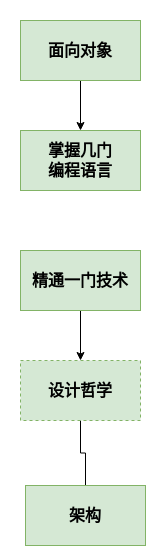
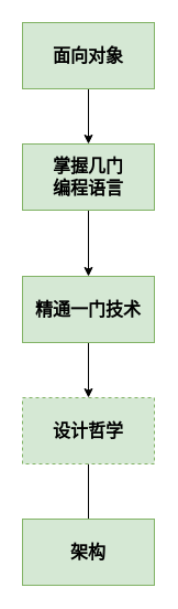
  <mxCell id="0" />
  <mxCell id="1" parent="0" />
  <mxCell id="2" style="edgeStyle=orthogonalEdgeStyle;rounded=0;orthogonalLoop=1;jettySize=auto;html=1;exitX=0.5;exitY=1;exitDx=0;exitDy=0;entryX=0.5;entryY=0;entryDx=0;entryDy=0;fontSize=16;" edge="1" parent="1" source="3" target="5"><mxGeometry relative="1" as="geometry" /></mxCell>
  <mxCell id="3" value="面向对象" style="rounded=0;whiteSpace=wrap;html=1;fillColor=#d5e8d4;strokeColor=#82b366;fontFamily=楷体;fontStyle=1;fontSize=16;" vertex="1" parent="1"><mxGeometry x="20" y="20" width="120" height="60" as="geometry" /></mxCell>
+ <mxCell id="4" style="edgeStyle=orthogonalEdgeStyle;rounded=0;orthogonalLoop=1;jettySize=auto;html=1;exitX=0.5;exitY=1;exitDx=0;exitDy=0;entryX=0.5;entryY=0;entryDx=0;entryDy=0;fontSize=16;" edge="1" parent="1" source="5" target="7"><mxGeometry relative="1" as="geometry" /></mxCell>
  <mxCell id="5" value="掌握几门&lt;br&gt;编程语言" style="rounded=0;whiteSpace=wrap;html=1;fillColor=#d5e8d4;strokeColor=#82b366;fontFamily=楷体;fontStyle=1;fontSize=16;" vertex="1" parent="1"><mxGeometry x="20" y="130" width="120" height="60" as="geometry" /></mxCell>
  <mxCell id="6" style="edgeStyle=orthogonalEdgeStyle;rounded=0;orthogonalLoop=1;jettySize=auto;html=1;exitX=0.5;exitY=1;exitDx=0;exitDy=0;entryX=0.5;entryY=0;entryDx=0;entryDy=0;fontSize=16;" edge="1" parent="1" source="7" target="9"><mxGeometry relative="1" as="geometry" /></mxCell>
  <mxCell id="7" value="精通一门技术" style="rounded=0;whiteSpace=wrap;html=1;fillColor=#d5e8d4;strokeColor=#82b366;fontFamily=楷体;fontStyle=1;fontSize=16;" vertex="1" parent="1"><mxGeometry x="20" y="250" width="120" height="60" as="geometry" /></mxCell>
  <mxCell id="8" style="edgeStyle=orthogonalEdgeStyle;rounded=0;orthogonalLoop=1;jettySize=auto;html=1;exitX=0.5;exitY=1;exitDx=0;exitDy=0;entryX=0.5;entryY=0;entryDx=0;entryDy=0;fontSize=16;endArrow=none;" edge="1" parent="1" source="9" target="10"><mxGeometry relative="1" as="geometry" /></mxCell>
  <mxCell id="9" value="设计哲学" style="rounded=0;whiteSpace=wrap;html=1;fillColor=#d5e8d4;strokeColor=#82b366;fontFamily=楷体;fontStyle=1;fontSize=16;dashed=1;" vertex="1" parent="1"><mxGeometry x="20" y="360" width="120" height="60" as="geometry" /></mxCell>
- <mxCell id="10" value="架构" style="rounded=0;whiteSpace=wrap;html=1;fillColor=#d5e8d4;strokeColor=#82b366;fontFamily=楷体;fontStyle=1;fontSize=16;" vertex="1" parent="1"><mxGeometry x="25" y="485" width="120" height="60" as="geometry" /></mxCell>
+ <mxCell id="10" value="架构" style="rounded=0;whiteSpace=wrap;html=1;fillColor=#d5e8d4;strokeColor=#82b366;fontFamily=楷体;fontStyle=1;fontSize=16;" vertex="1" parent="1"><mxGeometry x="20" y="470" width="120" height="60" as="geometry" /></mxCell>
